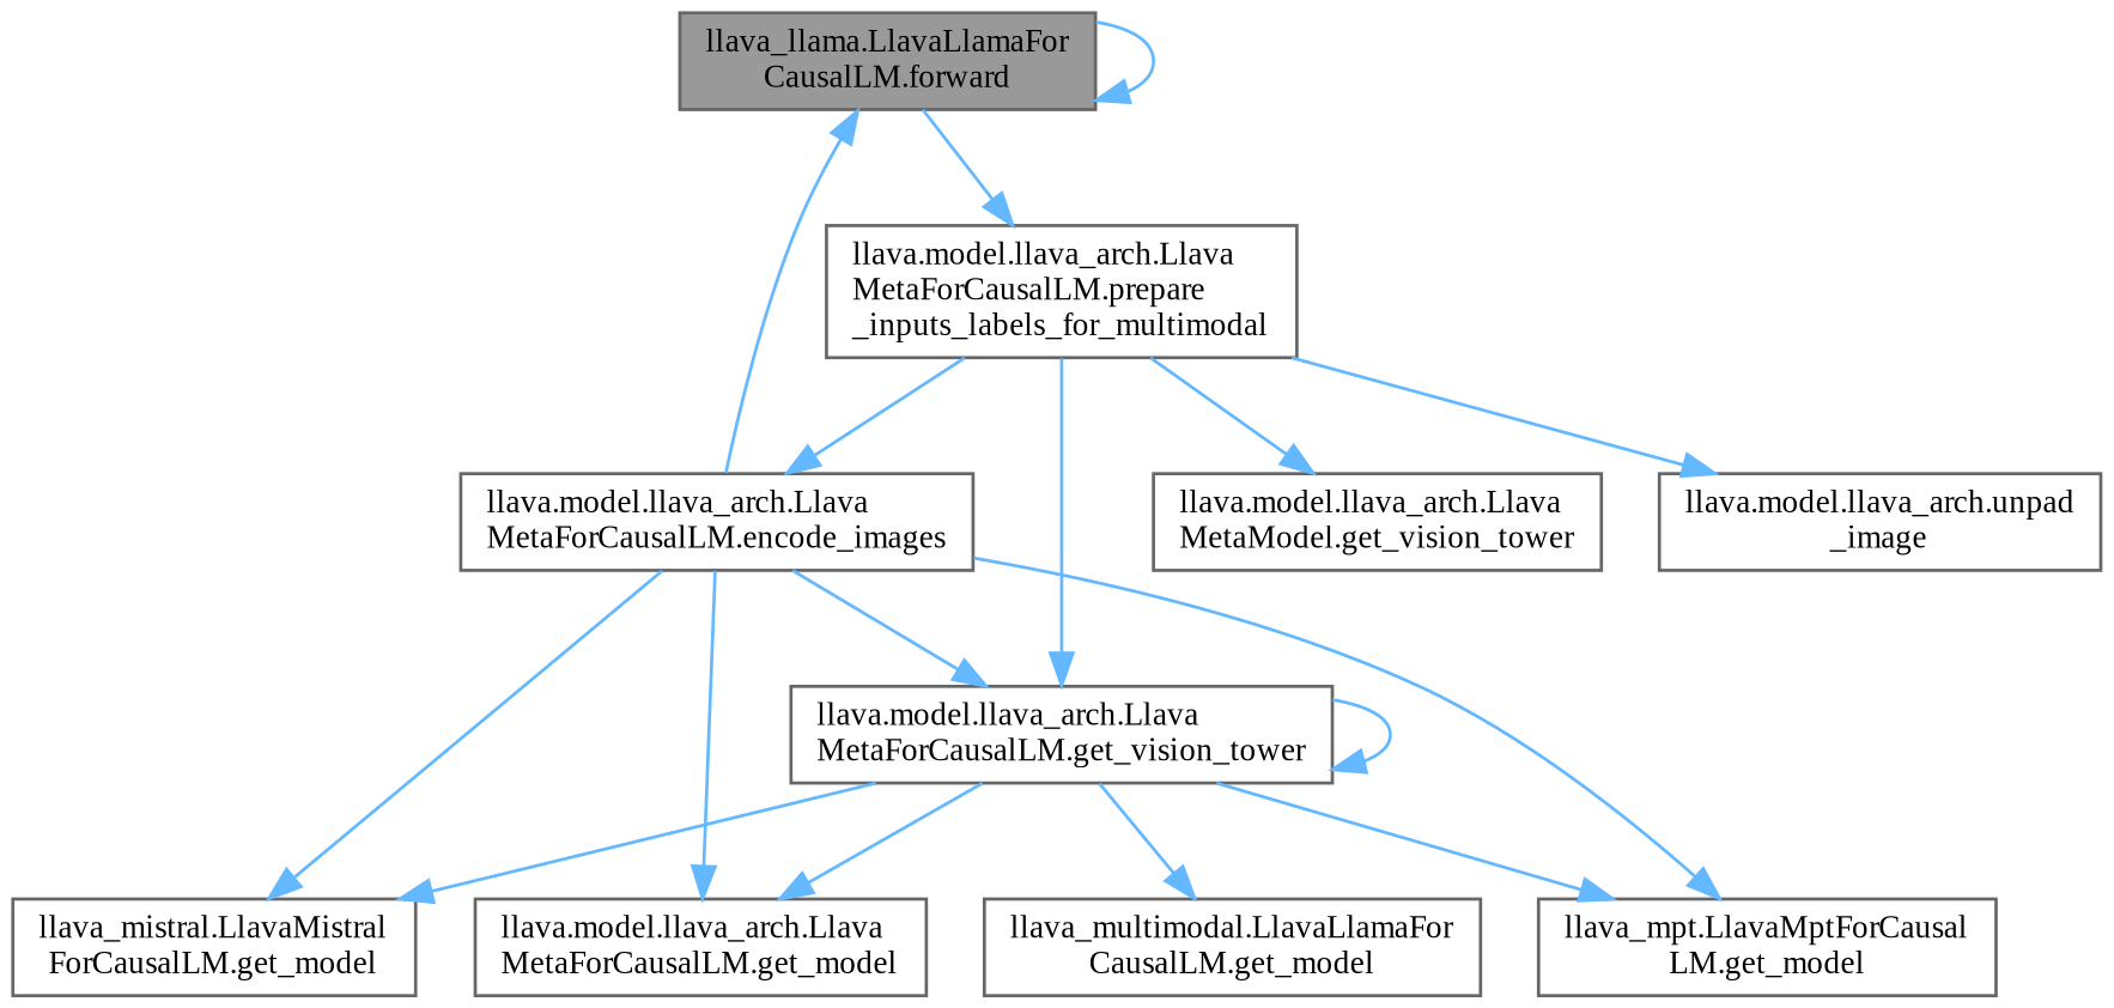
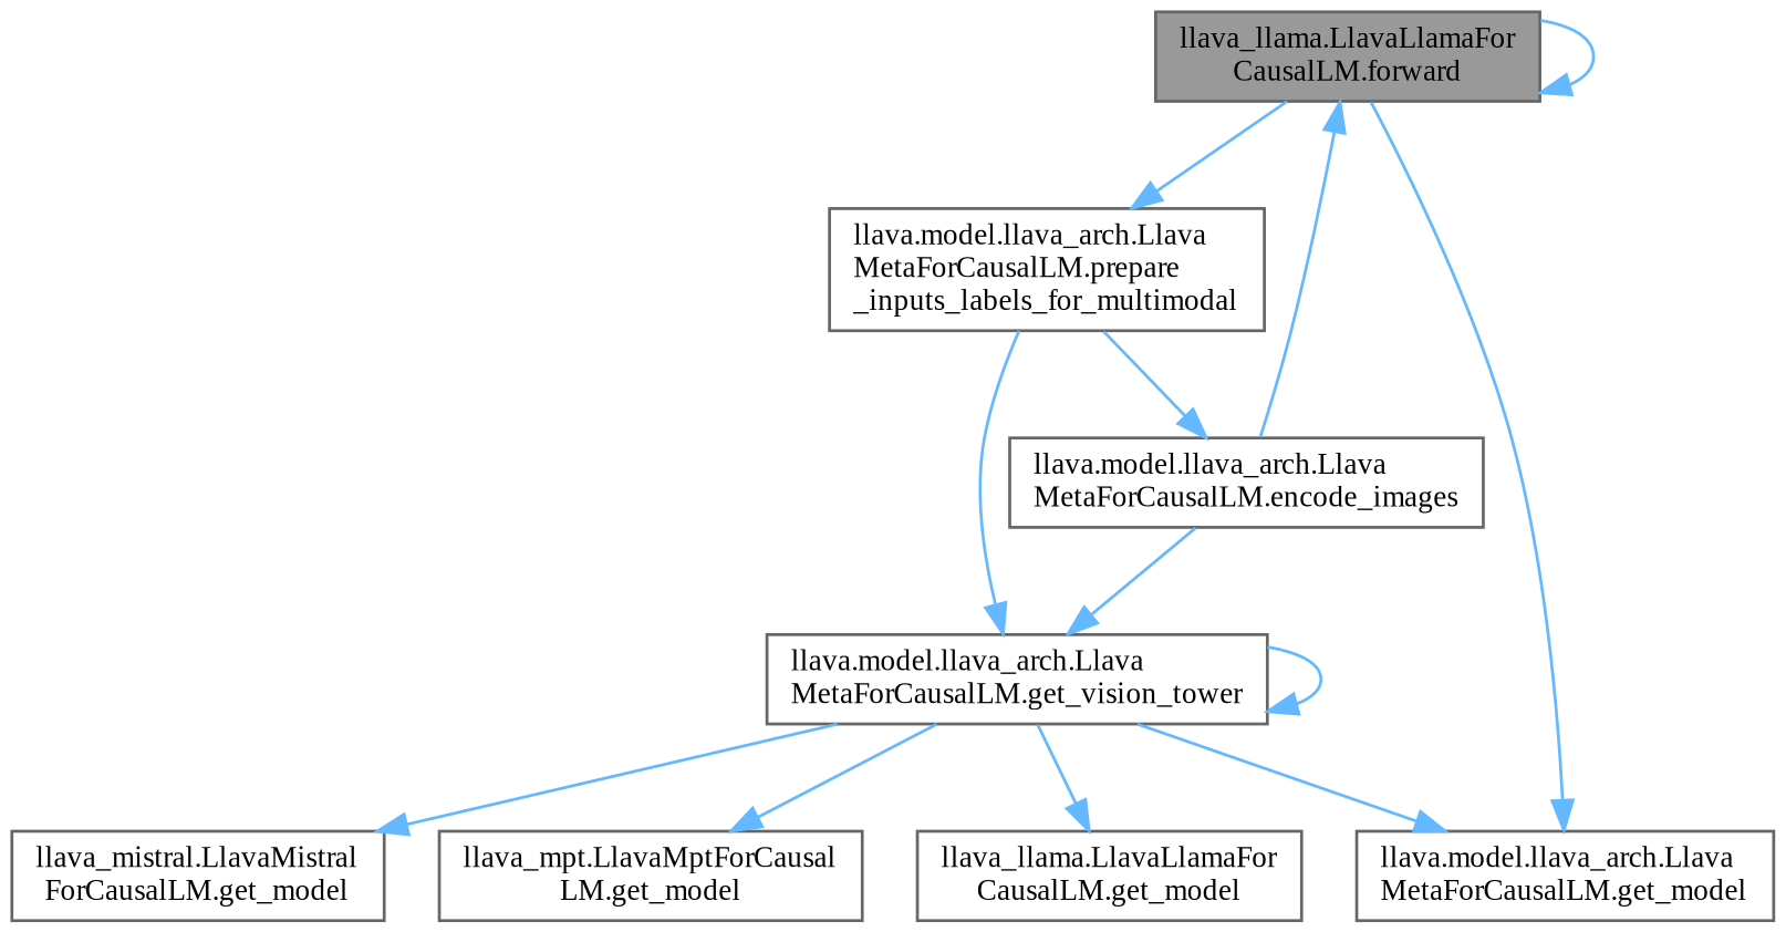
  digraph {
    fontname="Liberation Serif"
    rankdir=TB
    node [color=grey40 fillcolor=white fontname="Liberation Serif" fontsize=10 shape=box style=filled]
    edge [color=steelblue1 fontname="Liberation Serif" fontsize=10 labelfontname=Helvetica labelfontsize=10 style=solid]
    n1 [color=gray40 fillcolor=grey60 fontcolor=black height=0.2 label="llava_llama.LlavaLlamaFor\lCausalLM.forward" width=0.4]
    n2 [height=0.2 label="llava.model.llava_arch.Llava\lMetaForCausalLM.prepare\l_inputs_labels_for_multimodal" width=0.4]
    n3 [height=0.2 label="llava.model.llava_arch.Llava\lMetaForCausalLM.encode_images" width=0.4]
    n4 [height=0.2 label="llava.model.llava_arch.Llava\lMetaForCausalLM.get_vision_tower" width=0.4]
-   n5 [height=0.2 label="llava.model.llava_arch.Llava\lMetaModel.get_vision_tower" width=0.4]
-   n6 [height=0.2 label="llava.model.llava_arch.unpad\l_image" width=0.4]
    n7 [height=0.2 label="llava.model.llava_arch.Llava\lMetaForCausalLM.get_model" width=0.4]
    n8 [height=0.2 label="llava_mistral.LlavaMistral\lForCausalLM.get_model" width=0.4]
    n9 [height=0.2 label="llava_mpt.LlavaMptForCausal\lLM.get_model" width=0.4]
-   n10 [height=0.2 label="llava_multimodal.LlavaLlamaFor\lCausalLM.get_model" width=0.4]
+   n10 [height=0.2 label="llava_llama.LlavaLlamaFor\lCausalLM.get_model" width=0.4]
    n1 -> n1
    n1 -> n2
    n2 -> n3
    n2 -> n4
-   n2 -> n5
-   n2 -> n6
    n3 -> n1
    n3 -> n4
-   n3 -> n7
-   n3 -> n8
-   n3 -> n9
+   n1 -> n7
    n4 -> n4
    n4 -> n7
    n4 -> n8
    n4 -> n9
    n4 -> n10
  }
